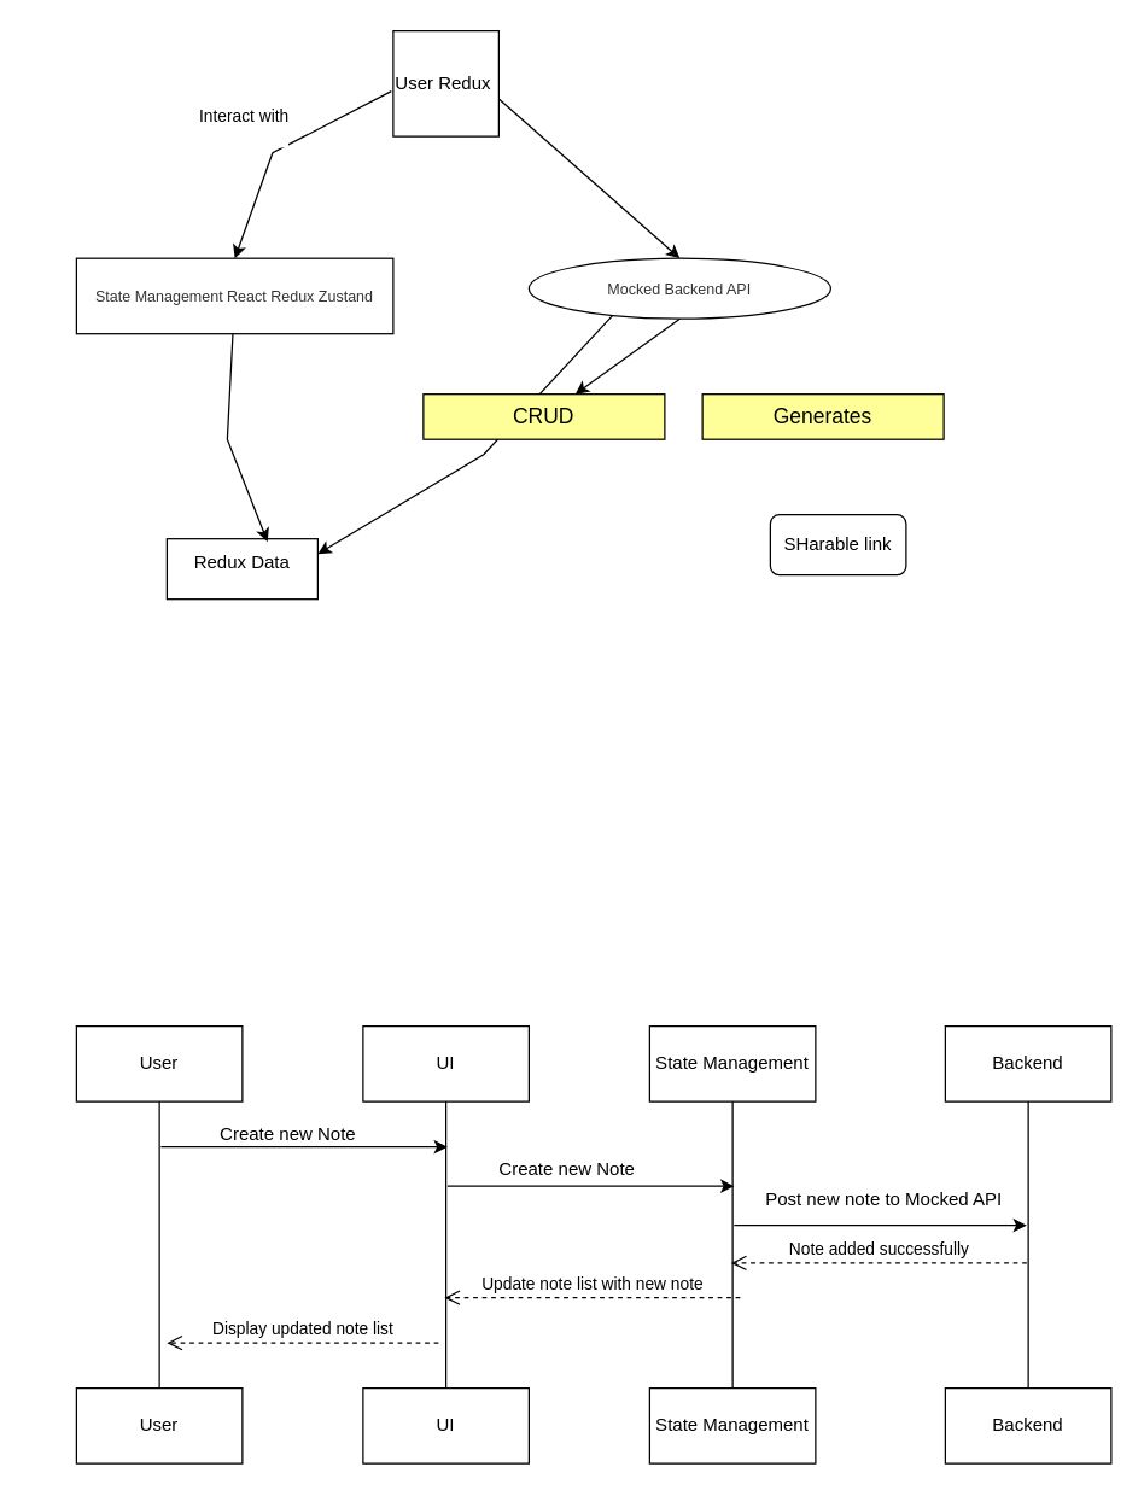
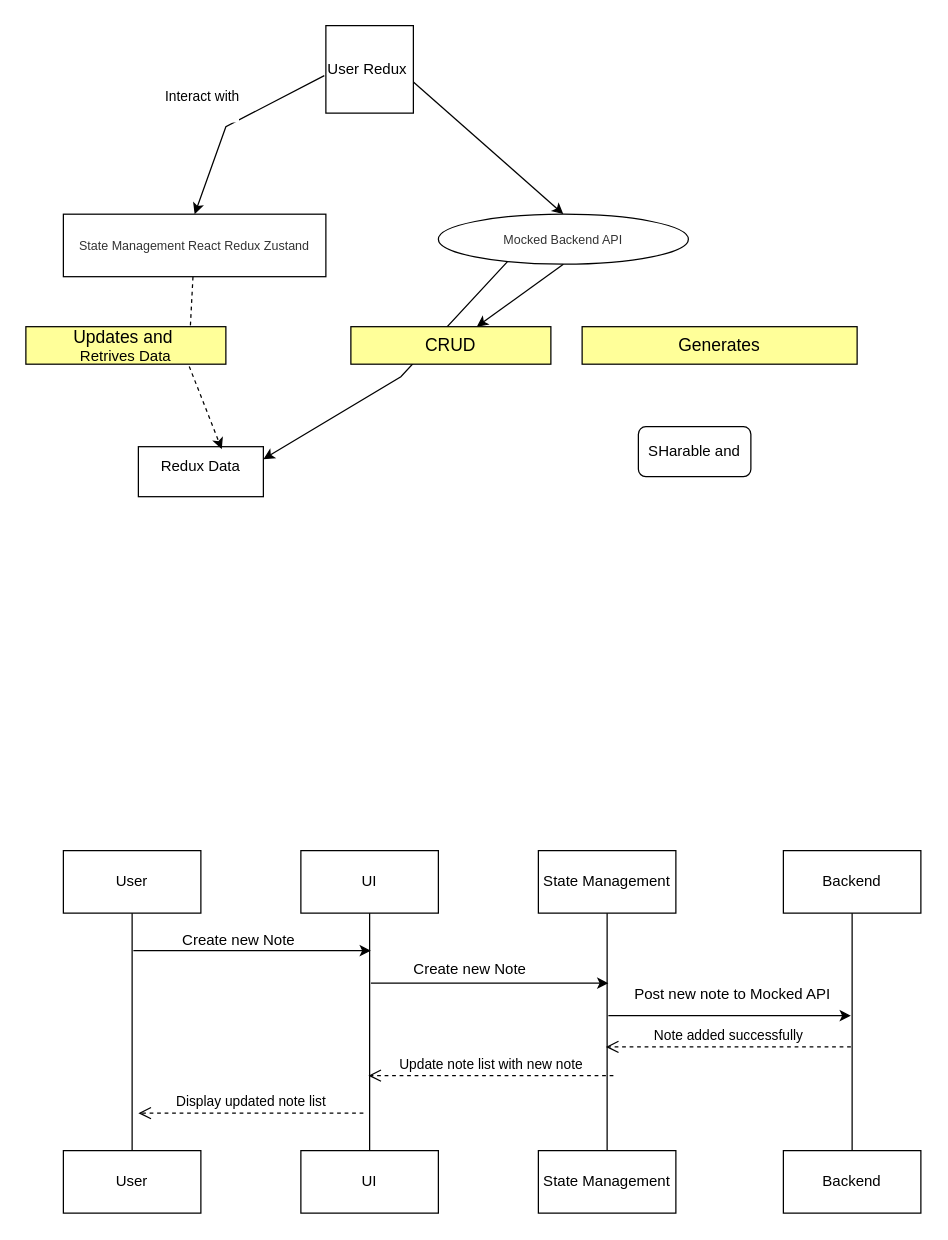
  <mxCell id="0" />
  <mxCell id="1" parent="0" />
  <mxCell id="2" value="User Redux&amp;nbsp;" style="whiteSpace=wrap;html=1;aspect=fixed;" vertex="1" parent="1"><mxGeometry x="260" y="20" width="70" height="70" as="geometry" /></mxCell>
  <mxCell id="3" value="" style="endArrow=classic;html=1;rounded=0;exitX=-0.018;exitY=0.845;exitDx=0;exitDy=0;exitPerimeter=0;entryX=0.5;entryY=0;entryDx=0;entryDy=0;" edge="1" parent="1" target="5"><mxGeometry width="50" height="50" relative="1" as="geometry"><mxPoint x="258.74" y="60" as="sourcePoint" /><mxPoint x="55.2" y="89.89" as="targetPoint" /><Array as="points"><mxPoint x="180" y="100.85" /></Array></mxGeometry></mxCell>
  <mxCell id="4" value="Interact with&lt;div&gt;&lt;br&gt;&lt;/div&gt;" style="edgeLabel;html=1;align=center;verticalAlign=middle;resizable=0;points=[];" vertex="1" connectable="0" parent="3"><mxGeometry x="-0.12" relative="1" as="geometry"><mxPoint x="-34" y="-10" as="offset" /></mxGeometry></mxCell>
  <mxCell id="5" value="&lt;span style=&quot;color: rgb(51, 51, 51); font-family: Arial; font-size: 10px; text-wrap: nowrap; background-color: rgb(255, 255, 255);&quot;&gt;State Management React Redux Zustand&lt;/span&gt;" style="rounded=0;whiteSpace=wrap;html=1;" vertex="1" parent="1"><mxGeometry x="50" y="170.85" width="210" height="50" as="geometry" /></mxCell>
  <mxCell id="6" value="&lt;font face=&quot;Arial&quot; color=&quot;#333333&quot;&gt;&lt;span style=&quot;font-size: 10px; text-wrap: nowrap; background-color: rgb(255, 255, 255);&quot;&gt;Mocked Backend API&lt;/span&gt;&lt;/font&gt;" style="ellipse;whiteSpace=wrap;html=1;" vertex="1" parent="1"><mxGeometry x="350" y="170.85" width="200" height="40" as="geometry" /></mxCell>
  <mxCell id="7" value="" style="endArrow=classic;html=1;rounded=0;entryX=0.5;entryY=0;entryDx=0;entryDy=0;exitX=1;exitY=0.918;exitDx=0;exitDy=0;exitPerimeter=0;" edge="1" parent="1" target="6"><mxGeometry width="50" height="50" relative="1" as="geometry"><mxPoint x="330" y="65.11" as="sourcePoint" /><mxPoint x="480" y="-9.15" as="targetPoint" /></mxGeometry></mxCell>
  <mxCell id="8" value="Redux Data&lt;div&gt;&lt;br&gt;&lt;/div&gt;" style="rounded=0;whiteSpace=wrap;html=1;align=center;verticalAlign=bottom;" vertex="1" parent="1"><mxGeometry x="110" y="356.85" width="100" height="40" as="geometry" /></mxCell>
  <mxCell id="9" value="" style="endArrow=classic;html=1;rounded=0;entryX=1;entryY=0.25;entryDx=0;entryDy=0;exitX=0.25;exitY=1;exitDx=0;exitDy=0;" edge="1" parent="1" source="6" target="8"><mxGeometry width="50" height="50" relative="1" as="geometry"><mxPoint x="320" y="260.85" as="sourcePoint" /><mxPoint x="425" y="349.85" as="targetPoint" /><Array as="points"><mxPoint x="320" y="300.85" /></Array></mxGeometry></mxCell>
- <mxCell id="10" value="" style="endArrow=classic;html=1;rounded=0;entryX=0.667;entryY=0.05;entryDx=0;entryDy=0;entryPerimeter=0;" edge="1" parent="1" source="5" target="8"><mxGeometry width="50" height="50" relative="1" as="geometry"><mxPoint x="100" y="280.85" as="sourcePoint" /><mxPoint x="150" y="230.85" as="targetPoint" /><Array as="points"><mxPoint x="150" y="290.85" /></Array></mxGeometry></mxCell>
+ <mxCell id="10" value="" style="endArrow=classic;html=1;rounded=0;entryX=0.667;entryY=0.05;entryDx=0;entryDy=0;entryPerimeter=0;dashed=1;" edge="1" parent="1" source="5" target="8"><mxGeometry width="50" height="50" relative="1" as="geometry"><mxPoint x="100" y="280.85" as="sourcePoint" /><mxPoint x="150" y="230.85" as="targetPoint" /><Array as="points"><mxPoint x="150" y="290.85" /></Array></mxGeometry></mxCell>
  <mxCell id="11" value="&lt;div&gt;&lt;br&gt;&lt;/div&gt;" style="edgeLabel;html=1;align=center;verticalAlign=middle;resizable=0;points=[];" vertex="1" connectable="0" parent="1"><mxGeometry x="135.002" y="290.85" as="geometry"><mxPoint x="257" y="18" as="offset" /></mxGeometry></mxCell>
- <mxCell id="12" value="SHarable link" style="rounded=1;whiteSpace=wrap;html=1;" vertex="1" parent="1"><mxGeometry x="510" y="340.85" width="90" height="40" as="geometry" /></mxCell>
+ <mxCell id="12" value="SHarable and" style="rounded=1;whiteSpace=wrap;html=1;" vertex="1" parent="1"><mxGeometry x="510" y="340.85" width="90" height="40" as="geometry" /></mxCell>
  <mxCell id="13" value="" style="endArrow=classic;html=1;rounded=0;exitX=0.5;exitY=1;exitDx=0;exitDy=0;" edge="1" parent="1" source="6" target="36"><mxGeometry width="50" height="50" relative="1" as="geometry"><mxPoint x="470" y="280.85" as="sourcePoint" /><mxPoint x="480" y="325.85" as="targetPoint" /></mxGeometry></mxCell>
  <mxCell id="14" value="User" style="html=1;whiteSpace=wrap;" vertex="1" parent="1"><mxGeometry x="50" y="680" width="110" height="50" as="geometry" /></mxCell>
  <mxCell id="15" value="User" style="html=1;whiteSpace=wrap;" vertex="1" parent="1"><mxGeometry x="50" y="920" width="110" height="50" as="geometry" /></mxCell>
  <mxCell id="16" value="" style="endArrow=none;html=1;rounded=0;entryX=0.5;entryY=1;entryDx=0;entryDy=0;exitX=0.5;exitY=0;exitDx=0;exitDy=0;" edge="1" parent="1" source="15" target="14"><mxGeometry width="50" height="50" relative="1" as="geometry"><mxPoint x="70" y="870" as="sourcePoint" /><mxPoint x="120" y="820" as="targetPoint" /></mxGeometry></mxCell>
  <mxCell id="17" value="UI" style="html=1;whiteSpace=wrap;" vertex="1" parent="1"><mxGeometry x="240" y="680" width="110" height="50" as="geometry" /></mxCell>
  <mxCell id="18" value="UI" style="html=1;whiteSpace=wrap;" vertex="1" parent="1"><mxGeometry x="240" y="920" width="110" height="50" as="geometry" /></mxCell>
  <mxCell id="19" value="" style="endArrow=none;html=1;rounded=0;entryX=0.5;entryY=1;entryDx=0;entryDy=0;exitX=0.5;exitY=0;exitDx=0;exitDy=0;" edge="1" parent="1" source="18" target="17"><mxGeometry width="50" height="50" relative="1" as="geometry"><mxPoint x="260" y="870" as="sourcePoint" /><mxPoint x="310" y="820" as="targetPoint" /></mxGeometry></mxCell>
  <mxCell id="20" value="" style="endArrow=classic;html=1;rounded=0;" edge="1" parent="1"><mxGeometry width="50" height="50" relative="1" as="geometry"><mxPoint x="106" y="760" as="sourcePoint" /><mxPoint x="296" y="760" as="targetPoint" /></mxGeometry></mxCell>
  <mxCell id="21" value="Display updated note list" style="html=1;verticalAlign=bottom;endArrow=open;dashed=1;endSize=8;curved=0;rounded=0;" edge="1" parent="1"><mxGeometry relative="1" as="geometry"><mxPoint x="290" y="890" as="sourcePoint" /><mxPoint x="110" y="890" as="targetPoint" /></mxGeometry></mxCell>
  <mxCell id="22" value="State Management" style="html=1;whiteSpace=wrap;" vertex="1" parent="1"><mxGeometry x="430" y="680" width="110" height="50" as="geometry" /></mxCell>
  <mxCell id="23" value="State Management" style="html=1;whiteSpace=wrap;" vertex="1" parent="1"><mxGeometry x="430" y="920" width="110" height="50" as="geometry" /></mxCell>
  <mxCell id="24" value="" style="endArrow=none;html=1;rounded=0;entryX=0.5;entryY=1;entryDx=0;entryDy=0;exitX=0.5;exitY=0;exitDx=0;exitDy=0;" edge="1" parent="1" source="23" target="22"><mxGeometry width="50" height="50" relative="1" as="geometry"><mxPoint x="450" y="870" as="sourcePoint" /><mxPoint x="500" y="820" as="targetPoint" /></mxGeometry></mxCell>
  <mxCell id="25" value="" style="endArrow=classic;html=1;rounded=0;" edge="1" parent="1"><mxGeometry width="50" height="50" relative="1" as="geometry"><mxPoint x="296" y="786" as="sourcePoint" /><mxPoint x="486" y="786" as="targetPoint" /></mxGeometry></mxCell>
  <mxCell id="26" value="Update note list with new note" style="html=1;verticalAlign=bottom;endArrow=open;dashed=1;endSize=8;curved=0;rounded=0;" edge="1" parent="1"><mxGeometry relative="1" as="geometry"><mxPoint x="490" y="860" as="sourcePoint" /><mxPoint x="294" y="860" as="targetPoint" /></mxGeometry></mxCell>
  <mxCell id="27" value="Backend" style="html=1;whiteSpace=wrap;" vertex="1" parent="1"><mxGeometry x="626" y="680" width="110" height="50" as="geometry" /></mxCell>
  <mxCell id="28" value="Backend" style="html=1;whiteSpace=wrap;" vertex="1" parent="1"><mxGeometry x="626" y="920" width="110" height="50" as="geometry" /></mxCell>
  <mxCell id="29" value="" style="endArrow=none;html=1;rounded=0;entryX=0.5;entryY=1;entryDx=0;entryDy=0;exitX=0.5;exitY=0;exitDx=0;exitDy=0;" edge="1" parent="1" source="28" target="27"><mxGeometry width="50" height="50" relative="1" as="geometry"><mxPoint x="646" y="870" as="sourcePoint" /><mxPoint x="696" y="820" as="targetPoint" /></mxGeometry></mxCell>
  <mxCell id="30" value="" style="endArrow=classic;html=1;rounded=0;" edge="1" parent="1"><mxGeometry width="50" height="50" relative="1" as="geometry"><mxPoint x="486" y="812" as="sourcePoint" /><mxPoint x="680" y="812" as="targetPoint" /></mxGeometry></mxCell>
  <mxCell id="31" value="Note added successfully" style="html=1;verticalAlign=bottom;endArrow=open;dashed=1;endSize=8;curved=0;rounded=0;" edge="1" parent="1"><mxGeometry relative="1" as="geometry"><mxPoint x="680" y="837" as="sourcePoint" /><mxPoint x="484" y="837" as="targetPoint" /></mxGeometry></mxCell>
  <mxCell id="32" value="Create new Note" style="text;html=1;align=center;verticalAlign=middle;resizable=0;points=[];autosize=1;strokeColor=none;fillColor=none;" vertex="1" parent="1"><mxGeometry x="135" y="737" width="110" height="30" as="geometry" /></mxCell>
  <mxCell id="33" value="Create new Note" style="text;html=1;align=center;verticalAlign=middle;resizable=0;points=[];autosize=1;strokeColor=none;fillColor=none;" vertex="1" parent="1"><mxGeometry x="320" y="760" width="110" height="30" as="geometry" /></mxCell>
  <mxCell id="34" value="Post new note to Mocked API" style="text;html=1;align=center;verticalAlign=middle;resizable=0;points=[];autosize=1;strokeColor=none;fillColor=none;" vertex="1" parent="1"><mxGeometry x="495" y="780" width="180" height="30" as="geometry" /></mxCell>
+ <mxCell id="35" value="&lt;font style=&quot;text-wrap: nowrap; font-size: 14px;&quot;&gt;Updates and&amp;nbsp;&lt;/font&gt;&lt;div style=&quot;text-wrap: nowrap;&quot;&gt;&lt;font style=&quot;font-size: 12px;&quot;&gt;Retrives Data&lt;/font&gt;&lt;/div&gt;" style="rounded=0;whiteSpace=wrap;html=1;fillColor=#FFFF99;" vertex="1" parent="1"><mxGeometry x="20" y="260.85" width="160" height="30" as="geometry" /></mxCell>
  <mxCell id="36" value="&lt;span style=&quot;font-size: 14px; text-wrap: nowrap;&quot;&gt;CRUD&lt;/span&gt;" style="rounded=0;whiteSpace=wrap;html=1;fillColor=#FFFF99;" vertex="1" parent="1"><mxGeometry x="280" y="260.85" width="160" height="30" as="geometry" /></mxCell>
- <mxCell id="37" value="&lt;span style=&quot;font-size: 14px; text-wrap: nowrap;&quot;&gt;Generates&lt;/span&gt;" style="rounded=0;whiteSpace=wrap;html=1;fillColor=#FFFF99;" vertex="1" parent="1"><mxGeometry x="465" y="260.85" width="160" height="30" as="geometry" /></mxCell>
+ <mxCell id="37" value="&lt;span style=&quot;font-size: 14px; text-wrap: nowrap;&quot;&gt;Generates&lt;/span&gt;" style="rounded=0;whiteSpace=wrap;html=1;fillColor=#FFFF99;" vertex="1" parent="1"><mxGeometry x="465" y="260.85" width="220" height="30" as="geometry" /></mxCell>
